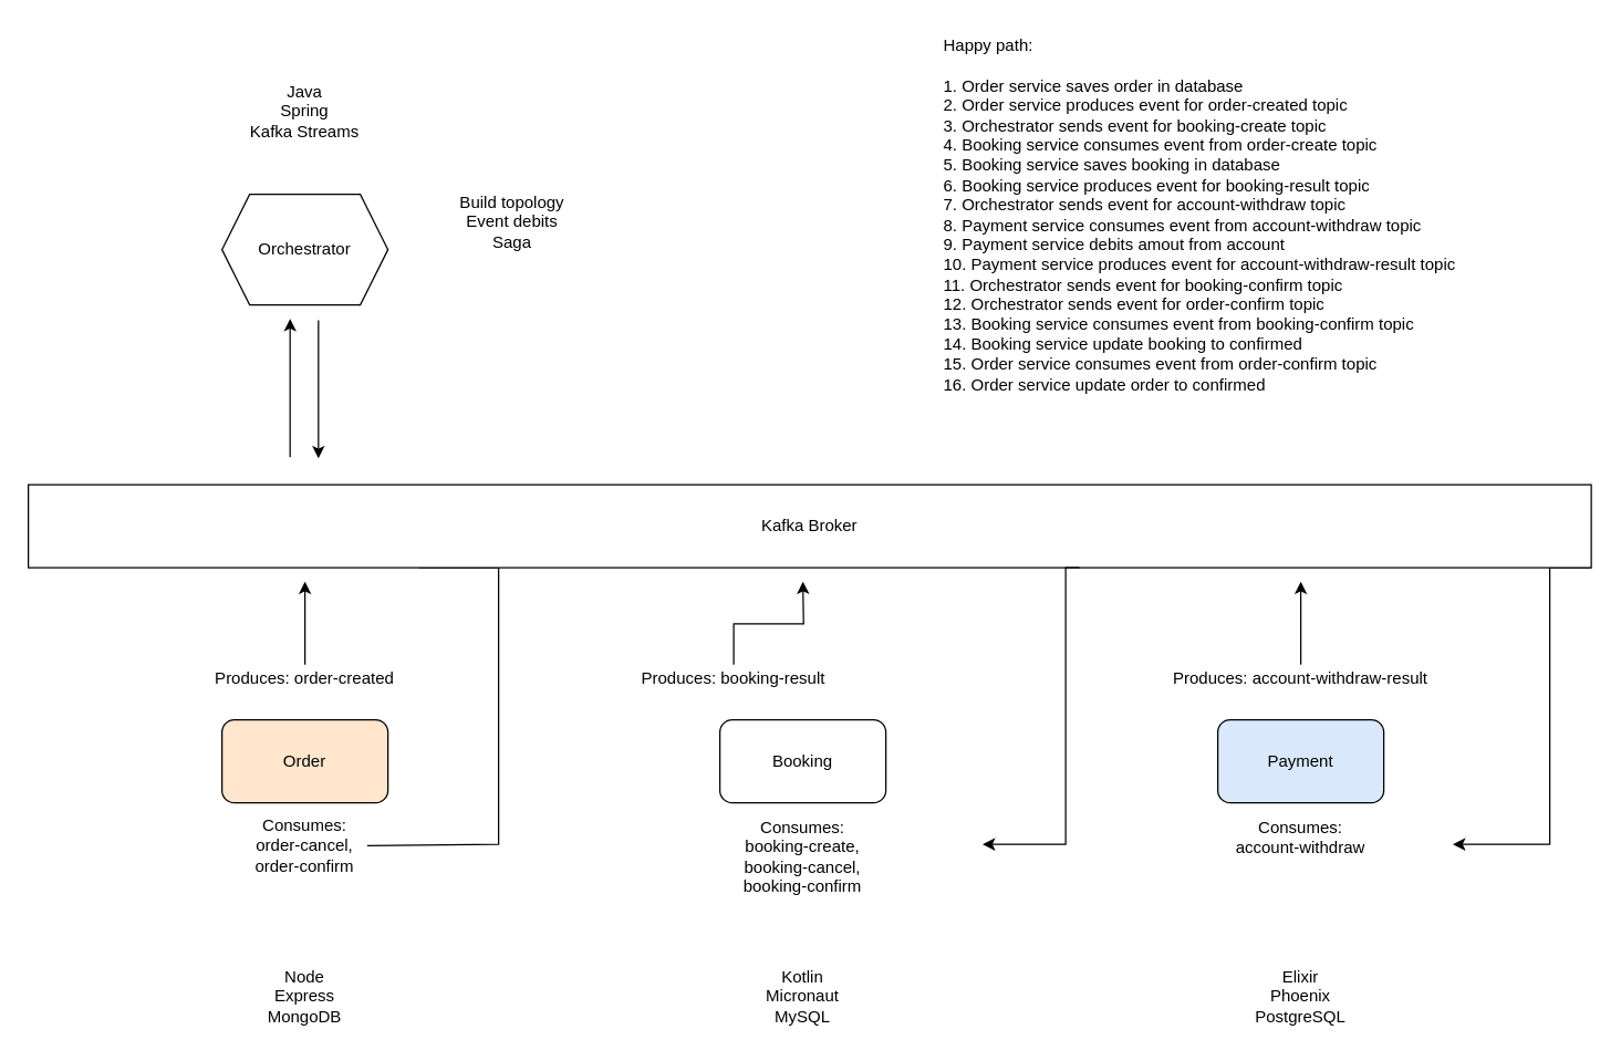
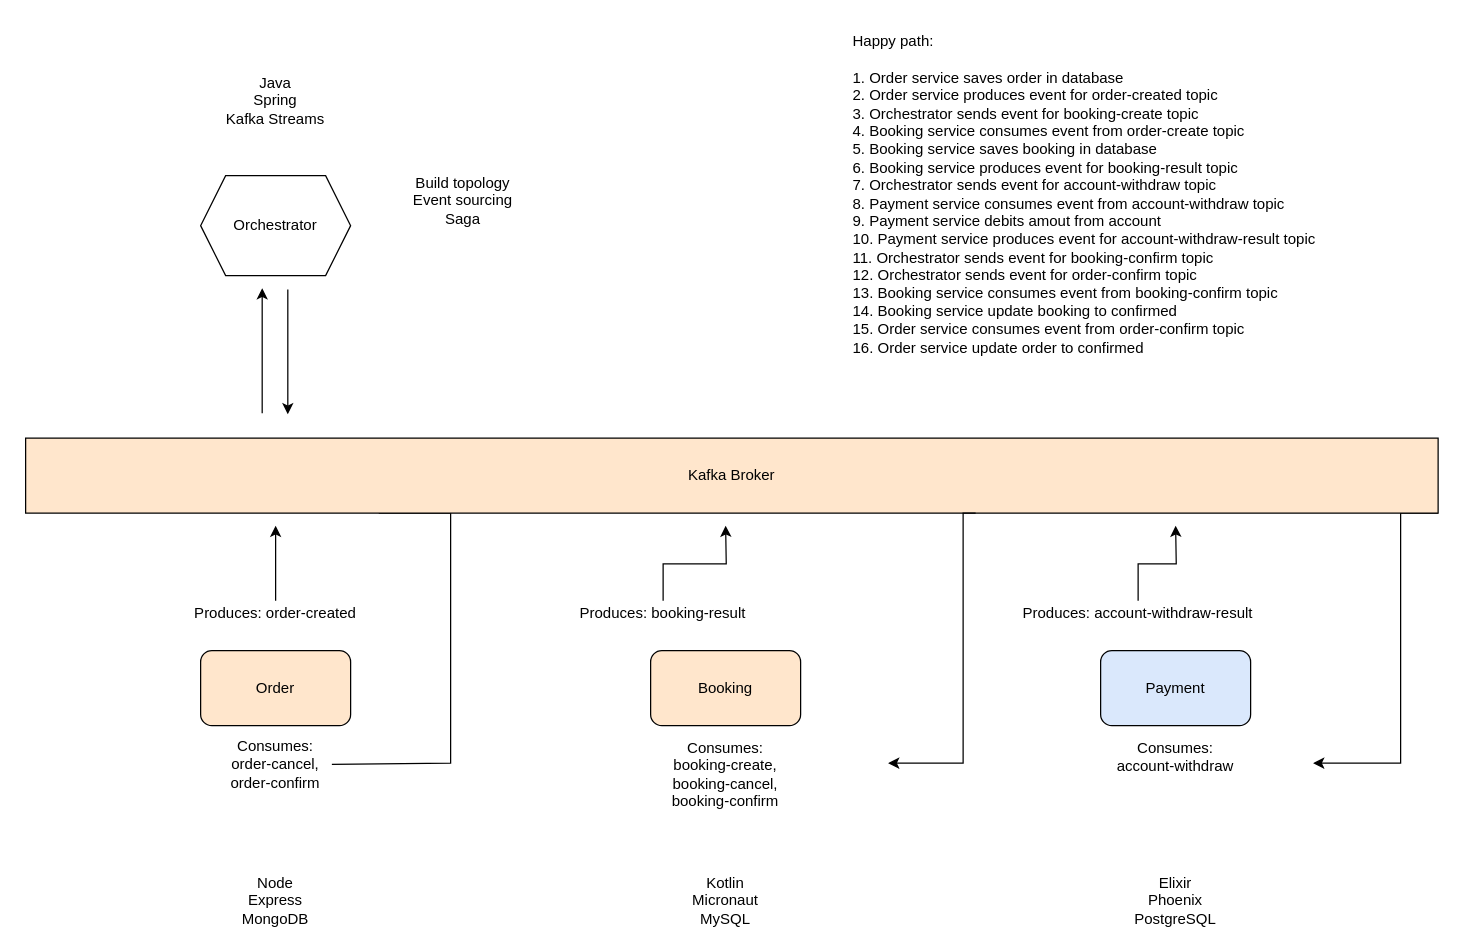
  <mxCell id="0" />
  <mxCell id="1" parent="0" />
  <mxCell id="2" value="Order" style="rounded=1;whiteSpace=wrap;html=1;fillColor=#ffe6cc;" parent="1" vertex="1"><mxGeometry x="160" y="520" width="120" height="60" as="geometry" /></mxCell>
- <mxCell id="3" value="Booking" style="rounded=1;whiteSpace=wrap;html=1;" parent="1" vertex="1"><mxGeometry x="520" y="520" width="120" height="60" as="geometry" /></mxCell>
+ <mxCell id="3" value="Booking" style="rounded=1;whiteSpace=wrap;html=1;fillColor=#ffe6cc;" parent="1" vertex="1"><mxGeometry x="520" y="520" width="120" height="60" as="geometry" /></mxCell>
  <mxCell id="4" value="Payment" style="rounded=1;whiteSpace=wrap;html=1;fillColor=#dae8fc;" parent="1" vertex="1"><mxGeometry x="880" y="520" width="120" height="60" as="geometry" /></mxCell>
  <mxCell id="5" value="Kotlin&lt;br&gt;Micronaut&lt;br&gt;MySQL" style="text;html=1;strokeColor=none;fillColor=none;align=center;verticalAlign=middle;whiteSpace=wrap;rounded=0;" parent="1" vertex="1"><mxGeometry x="560" y="710" width="40" height="20" as="geometry" /></mxCell>
  <mxCell id="6" value="Elixir&lt;br&gt;Phoenix&lt;br&gt;PostgreSQL" style="text;html=1;strokeColor=none;fillColor=none;align=center;verticalAlign=middle;whiteSpace=wrap;rounded=0;" parent="1" vertex="1"><mxGeometry x="920" y="710" width="40" height="20" as="geometry" /></mxCell>
  <mxCell id="7" value="Node&lt;br&gt;Express&lt;br&gt;MongoDB" style="text;html=1;strokeColor=none;fillColor=none;align=center;verticalAlign=middle;whiteSpace=wrap;rounded=0;" parent="1" vertex="1"><mxGeometry x="200" y="710" width="40" height="20" as="geometry" /></mxCell>
  <mxCell id="8" style="edgeStyle=orthogonalEdgeStyle;rounded=0;orthogonalLoop=1;jettySize=auto;html=1;" parent="1" source="9" edge="1"><mxGeometry relative="1" as="geometry"><mxPoint x="220" y="420" as="targetPoint" /></mxGeometry></mxCell>
  <mxCell id="9" value="Produces: order-created" style="text;html=1;strokeColor=none;fillColor=none;align=center;verticalAlign=middle;whiteSpace=wrap;rounded=0;" parent="1" vertex="1"><mxGeometry x="140" y="480" width="160" height="20" as="geometry" /></mxCell>
  <mxCell id="10" style="edgeStyle=orthogonalEdgeStyle;rounded=0;orthogonalLoop=1;jettySize=auto;html=1;" parent="1" source="11" edge="1"><mxGeometry relative="1" as="geometry"><mxPoint x="580" y="420" as="targetPoint" /></mxGeometry></mxCell>
  <mxCell id="11" value="Produces: booking-result" style="text;html=1;strokeColor=none;fillColor=none;align=center;verticalAlign=middle;whiteSpace=wrap;rounded=0;" parent="1" vertex="1"><mxGeometry x="370" y="480" width="320" height="20" as="geometry" /></mxCell>
  <mxCell id="12" style="edgeStyle=orthogonalEdgeStyle;rounded=0;orthogonalLoop=1;jettySize=auto;html=1;" parent="1" source="13" edge="1"><mxGeometry relative="1" as="geometry"><mxPoint x="940" y="420" as="targetPoint" /></mxGeometry></mxCell>
- <mxCell id="13" value="Produces: account-withdraw-result" style="text;html=1;strokeColor=none;fillColor=none;align=center;verticalAlign=middle;whiteSpace=wrap;rounded=0;" parent="1" vertex="1"><mxGeometry x="780" y="480" width="320" height="20" as="geometry" /></mxCell>
+ <mxCell id="13" value="Produces: account-withdraw-result" style="text;html=1;strokeColor=none;fillColor=none;align=center;verticalAlign=middle;whiteSpace=wrap;rounded=0;" parent="1" vertex="1"><mxGeometry x="750" y="480" width="320" height="20" as="geometry" /></mxCell>
  <mxCell id="14" value="Orchestrator" style="shape=hexagon;perimeter=hexagonPerimeter2;whiteSpace=wrap;html=1;fixedSize=1;" parent="1" vertex="1"><mxGeometry x="160" y="140" width="120" height="80" as="geometry" /></mxCell>
  <mxCell id="15" value="Java&lt;br&gt;Spring&lt;br&gt;Kafka Streams" style="text;html=1;strokeColor=none;fillColor=none;align=center;verticalAlign=middle;whiteSpace=wrap;rounded=0;" parent="1" vertex="1"><mxGeometry x="125" y="70" width="190" height="20" as="geometry" /></mxCell>
- <mxCell id="16" value="Build topology&lt;br&gt;Event debits&lt;br&gt;Saga" style="text;html=1;strokeColor=none;fillColor=none;align=center;verticalAlign=middle;whiteSpace=wrap;rounded=0;" parent="1" vertex="1"><mxGeometry x="320" y="140" width="100" height="40" as="geometry" /></mxCell>
+ <mxCell id="16" value="Build topology&lt;br&gt;Event sourcing&lt;br&gt;Saga" style="text;html=1;strokeColor=none;fillColor=none;align=center;verticalAlign=middle;whiteSpace=wrap;rounded=0;" parent="1" vertex="1"><mxGeometry x="320" y="140" width="100" height="40" as="geometry" /></mxCell>
  <mxCell id="17" style="edgeStyle=orthogonalEdgeStyle;rounded=0;orthogonalLoop=1;jettySize=auto;html=1;exitX=0.5;exitY=1;exitDx=0;exitDy=0;" parent="1" source="16" target="16" edge="1"><mxGeometry relative="1" as="geometry" /></mxCell>
  <mxCell id="18" style="edgeStyle=orthogonalEdgeStyle;rounded=0;orthogonalLoop=1;jettySize=auto;html=1;exitX=0.25;exitY=1;exitDx=0;exitDy=0;entryX=1;entryY=0.5;entryDx=0;entryDy=0;endArrow=none;" parent="1" source="20" target="21" edge="1"><mxGeometry relative="1" as="geometry"><Array as="points"><mxPoint x="360" y="410" /><mxPoint x="360" y="610" /></Array></mxGeometry></mxCell>
  <mxCell id="19" style="edgeStyle=orthogonalEdgeStyle;rounded=0;orthogonalLoop=1;jettySize=auto;html=1;exitX=1;exitY=1;exitDx=0;exitDy=0;" parent="1" source="20" edge="1"><mxGeometry relative="1" as="geometry"><mxPoint x="1050" y="610" as="targetPoint" /><Array as="points"><mxPoint x="1120" y="610" /></Array></mxGeometry></mxCell>
- <mxCell id="20" value="Kafka Broker" style="rounded=0;whiteSpace=wrap;html=1;" parent="1" vertex="1"><mxGeometry x="20" y="350" width="1130" height="60" as="geometry" /></mxCell>
+ <mxCell id="20" value="Kafka Broker" style="rounded=0;whiteSpace=wrap;html=1;fillColor=#ffe6cc;" parent="1" vertex="1"><mxGeometry x="20" y="350" width="1130" height="60" as="geometry" /></mxCell>
  <mxCell id="21" value="Consumes: order-cancel, order-confirm" style="text;html=1;strokeColor=none;fillColor=none;align=center;verticalAlign=middle;whiteSpace=wrap;rounded=0;" parent="1" vertex="1"><mxGeometry x="175" y="601" width="90" height="20" as="geometry" /></mxCell>
  <mxCell id="22" style="edgeStyle=orthogonalEdgeStyle;rounded=0;orthogonalLoop=1;jettySize=auto;html=1;exitX=0.5;exitY=1;exitDx=0;exitDy=0;" parent="1" source="21" target="21" edge="1"><mxGeometry relative="1" as="geometry" /></mxCell>
  <mxCell id="23" value="Consumes: booking-create, booking-cancel, booking-confirm" style="text;html=1;strokeColor=none;fillColor=none;align=center;verticalAlign=middle;whiteSpace=wrap;rounded=0;" parent="1" vertex="1"><mxGeometry x="530" y="609" width="100" height="20" as="geometry" /></mxCell>
  <mxCell id="24" value="Consumes: account-withdraw" style="text;html=1;strokeColor=none;fillColor=none;align=center;verticalAlign=middle;whiteSpace=wrap;rounded=0;" parent="1" vertex="1"><mxGeometry x="890" y="595" width="100" height="20" as="geometry" /></mxCell>
  <mxCell id="25" style="edgeStyle=orthogonalEdgeStyle;rounded=0;orthogonalLoop=1;jettySize=auto;html=1;exitX=0.25;exitY=1;exitDx=0;exitDy=0;entryX=1;entryY=0.5;entryDx=0;entryDy=0;" parent="1" edge="1"><mxGeometry relative="1" as="geometry"><mxPoint x="780" y="410" as="sourcePoint" /><mxPoint x="710" y="610" as="targetPoint" /><Array as="points"><mxPoint x="770" y="410" /><mxPoint x="770" y="610" /></Array></mxGeometry></mxCell>
  <mxCell id="26" value="Happy path:&lt;br&gt;&lt;br&gt;1. Order service saves order in database&lt;br&gt;2. Order service produces event for order-created topic&lt;br&gt;3. Orchestrator sends event for booking-create topic&lt;br&gt;4. Booking service consumes event from order-create topic&lt;br&gt;5. Booking service saves booking in database&lt;br&gt;6. Booking service produces event for booking-result topic&lt;br&gt;7. Orchestrator sends event for account-withdraw topic&lt;br&gt;8. Payment service consumes event from account-withdraw topic&lt;br&gt;9. Payment service debits amout from account&lt;br&gt;10. Payment service produces event for account-withdraw-result topic&lt;br&gt;11. Orchestrator sends event for booking-confirm topic&lt;br&gt;12. Orchestrator sends event for order-confirm topic&lt;br&gt;13. Booking service consumes event from booking-confirm topic&lt;br&gt;14. Booking service update booking to confirmed&lt;br&gt;15. Order service consumes event from order-confirm topic&lt;br&gt;16. Order service update order to confirmed" style="text;html=1;strokeColor=none;fillColor=none;align=left;verticalAlign=middle;whiteSpace=wrap;rounded=0;" parent="1" vertex="1"><mxGeometry x="680" y="20" width="440" height="270" as="geometry" /></mxCell>
  <mxCell id="27" value="" style="endArrow=classic;html=1;" parent="1" edge="1"><mxGeometry width="50" height="50" relative="1" as="geometry"><mxPoint x="209.25" y="330" as="sourcePoint" /><mxPoint x="209.25" y="230" as="targetPoint" /></mxGeometry></mxCell>
  <mxCell id="28" value="" style="endArrow=classic;html=1;" parent="1" edge="1"><mxGeometry width="50" height="50" relative="1" as="geometry"><mxPoint x="229.75" y="231" as="sourcePoint" /><mxPoint x="229.75" y="331" as="targetPoint" /></mxGeometry></mxCell>
